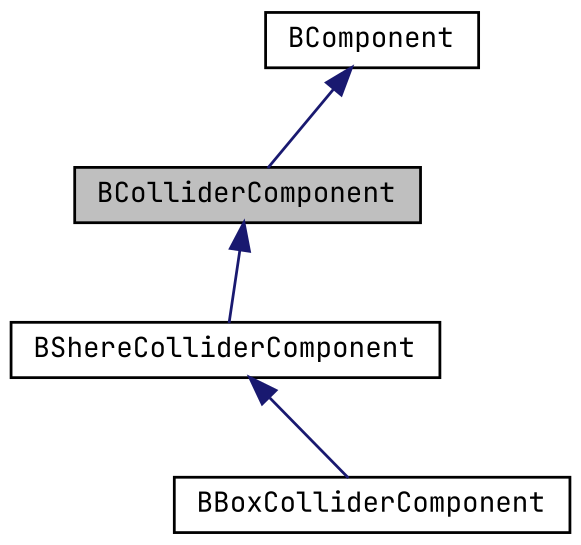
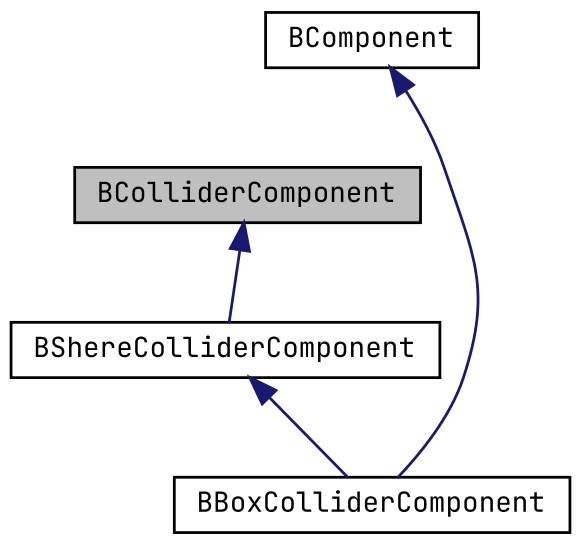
  digraph {
    fontname="JetBrains Mono"
    node [color=black fillcolor=white fontname="JetBrains Mono" fontsize=10 shape=record style=filled]
    edge [color=midnightblue dir=back fontname="JetBrains Mono" fontsize=10 labelfontname=Helvetica labelfontsize=10 style=solid]
    n1 [fillcolor=grey75 fontcolor=black height=0.2 label=BColliderComponent width=0.4]
    n2 [height=0.2 label=BShereColliderComponent width=0.4]
    n3 [height=0.2 label=BBoxColliderComponent width=0.4]
    n4 [height=0.2 label=BComponent width=0.4]
    n1 -> n2
    n2 -> n3
-   n4 -> n1
+   n4 -> n3
  }
